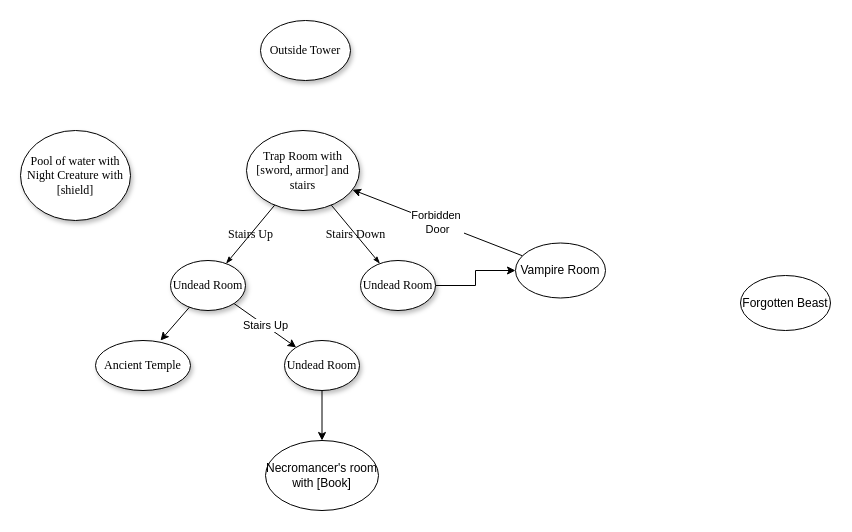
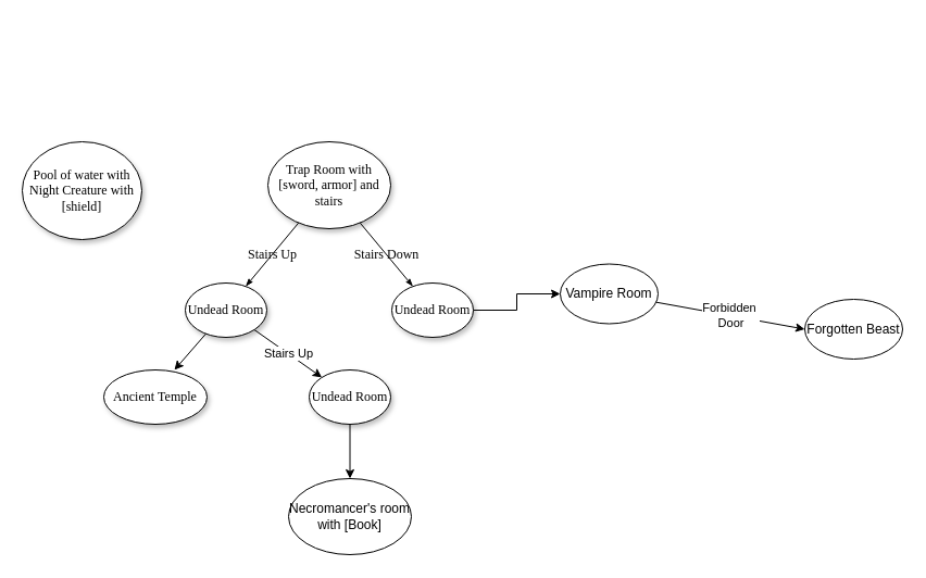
  <mxCell id="0" />
  <mxCell id="1" parent="0" />
- <mxCell id="2" value="Outside Tower" style="ellipse;whiteSpace=wrap;html=1;rounded=0;shadow=1;comic=0;labelBackgroundColor=none;strokeColor=#000000;strokeWidth=1;fillColor=#FFFFFF;fontFamily=Verdana;fontSize=12;fontColor=#000000;align=center;" parent="1" vertex="1"><mxGeometry x="260" y="20" width="90" height="60" as="geometry" /></mxCell>
  <mxCell id="3" value="Stairs Up" style="edgeStyle=none;rounded=1;html=1;labelBackgroundColor=none;startArrow=none;startFill=0;startSize=5;endArrow=classicThin;endFill=1;endSize=5;jettySize=auto;orthogonalLoop=1;strokeColor=#000000;strokeWidth=1;fontFamily=Verdana;fontSize=12;fontColor=#000000;" parent="1" source="5" target="10" edge="1"><mxGeometry relative="1" as="geometry" /></mxCell>
  <mxCell id="4" value="Stairs Down" style="edgeStyle=none;rounded=1;html=1;labelBackgroundColor=none;startArrow=none;startFill=0;startSize=5;endArrow=classicThin;endFill=1;endSize=5;jettySize=auto;orthogonalLoop=1;strokeColor=#030303;strokeWidth=1;fontFamily=Verdana;fontSize=12;fontColor=#000000;" parent="1" source="5" target="7" edge="1"><mxGeometry relative="1" as="geometry" /></mxCell>
  <mxCell id="5" value="Trap Room with [sword, armor] and stairs" style="ellipse;whiteSpace=wrap;html=1;rounded=0;shadow=1;comic=0;labelBackgroundColor=none;strokeColor=#000000;strokeWidth=1;fillColor=#FFFFFF;fontFamily=Verdana;fontSize=12;fontColor=#000000;align=center;" parent="1" vertex="1"><mxGeometry x="246" y="130" width="113" height="80" as="geometry" /></mxCell>
  <mxCell id="6" style="edgeStyle=orthogonalEdgeStyle;rounded=0;orthogonalLoop=1;jettySize=auto;html=1;entryX=0;entryY=0.5;entryDx=0;entryDy=0;" edge="1" parent="1" source="7" target="13"><mxGeometry relative="1" as="geometry" /></mxCell>
  <mxCell id="7" value="&lt;span&gt;Undead Room&lt;/span&gt;" style="ellipse;whiteSpace=wrap;html=1;rounded=0;shadow=1;comic=0;labelBackgroundColor=none;strokeColor=#000000;strokeWidth=1;fillColor=#FFFFFF;fontFamily=Verdana;fontSize=12;fontColor=#000000;align=center;" parent="1" vertex="1"><mxGeometry x="360" y="260" width="75" height="50" as="geometry" /></mxCell>
  <mxCell id="8" style="rounded=0;orthogonalLoop=1;jettySize=auto;html=1;" edge="1" parent="1" source="10"><mxGeometry relative="1" as="geometry"><mxPoint x="160" y="340" as="targetPoint" /></mxGeometry></mxCell>
  <mxCell id="9" value="Stairs Up" style="edgeStyle=none;rounded=0;orthogonalLoop=1;jettySize=auto;html=1;" edge="1" parent="1" source="10" target="16"><mxGeometry relative="1" as="geometry" /></mxCell>
  <mxCell id="10" value="&lt;span&gt;Undead Room&lt;/span&gt;" style="ellipse;whiteSpace=wrap;html=1;rounded=0;shadow=1;comic=0;labelBackgroundColor=none;strokeColor=#000000;strokeWidth=1;fillColor=#FFFFFF;fontFamily=Verdana;fontSize=12;fontColor=#000000;align=center;" parent="1" vertex="1"><mxGeometry x="170" y="260" width="75" height="50" as="geometry" /></mxCell>
  <mxCell id="11" value="Pool of water with Night Creature with [shield]" style="ellipse;whiteSpace=wrap;html=1;rounded=0;shadow=1;comic=0;labelBackgroundColor=none;strokeColor=#000000;strokeWidth=1;fillColor=#FFFFFF;fontFamily=Verdana;fontSize=12;fontColor=#000000;align=center;" parent="1" vertex="1"><mxGeometry x="20" y="130" width="110" height="90" as="geometry" /></mxCell>
- <mxCell id="12" value="Forbidden&amp;nbsp;&lt;br&gt;Door" style="edgeStyle=none;rounded=0;orthogonalLoop=1;jettySize=auto;html=1;" edge="1" parent="1" source="13" target="5"><mxGeometry relative="1" as="geometry"><mxPoint x="720" y="285" as="targetPoint" /></mxGeometry></mxCell>
+ <mxCell id="12" value="Forbidden&amp;nbsp;&lt;br&gt;Door" style="edgeStyle=none;rounded=0;orthogonalLoop=1;jettySize=auto;html=1;entryX=0;entryY=0.5;entryDx=0;entryDy=0;" edge="1" parent="1" source="13" target="18"><mxGeometry relative="1" as="geometry"><mxPoint x="720" y="285" as="targetPoint" /></mxGeometry></mxCell>
  <mxCell id="13" value="Vampire Room" style="ellipse;whiteSpace=wrap;html=1;" vertex="1" parent="1"><mxGeometry x="515" y="242.5" width="90" height="55" as="geometry" /></mxCell>
  <mxCell id="14" value="Necromancer's room with [Book]" style="ellipse;whiteSpace=wrap;html=1;" vertex="1" parent="1"><mxGeometry x="265" y="440" width="113" height="70" as="geometry" /></mxCell>
  <mxCell id="15" style="edgeStyle=none;rounded=0;orthogonalLoop=1;jettySize=auto;html=1;entryX=0.5;entryY=0;entryDx=0;entryDy=0;" edge="1" parent="1" source="16" target="14"><mxGeometry relative="1" as="geometry"><mxPoint x="321.5" y="430" as="targetPoint" /></mxGeometry></mxCell>
  <mxCell id="16" value="&lt;span&gt;Undead Room&lt;/span&gt;" style="ellipse;whiteSpace=wrap;html=1;rounded=0;shadow=1;comic=0;labelBackgroundColor=none;strokeColor=#000000;strokeWidth=1;fillColor=#FFFFFF;fontFamily=Verdana;fontSize=12;fontColor=#000000;align=center;" vertex="1" parent="1"><mxGeometry x="284" y="340" width="75" height="50" as="geometry" /></mxCell>
  <mxCell id="17" value="&lt;span&gt;Ancient&amp;nbsp;&lt;/span&gt;Temple" style="ellipse;whiteSpace=wrap;html=1;rounded=0;shadow=1;comic=0;labelBackgroundColor=none;strokeColor=#000000;strokeWidth=1;fillColor=#FFFFFF;fontFamily=Verdana;fontSize=12;fontColor=#000000;align=center;" vertex="1" parent="1"><mxGeometry x="95" y="340" width="95" height="50" as="geometry" /></mxCell>
  <mxCell id="18" value="Forgotten Beast" style="ellipse;whiteSpace=wrap;html=1;" vertex="1" parent="1"><mxGeometry x="740" y="275" width="90" height="55" as="geometry" /></mxCell>
